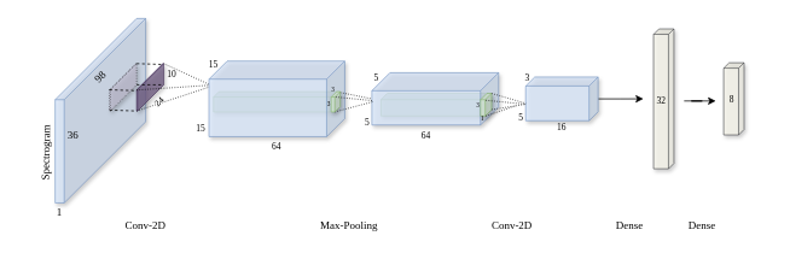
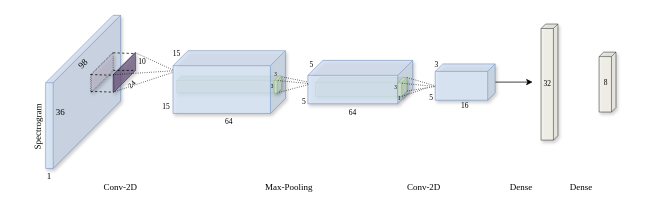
  <mxCell id="0" />
  <mxCell id="1" parent="0" />
  <mxCell id="2" value="" style="shape=cube;whiteSpace=wrap;html=1;boundedLbl=1;backgroundOutline=1;darkOpacity=0.05;darkOpacity2=0.1;rotation=0;fillColor=#d5e8d4;strokeColor=#82b366;opacity=75;shadow=1;flipH=1;size=7;fillStyle=auto;flipV=0;" vertex="1" parent="1"><mxGeometry x="420" y="103" width="122.25" height="25" as="geometry" /></mxCell>
  <mxCell id="3" value="" style="shape=cube;whiteSpace=wrap;html=1;boundedLbl=1;backgroundOutline=1;darkOpacity=0.05;darkOpacity2=0.1;rotation=0;fillColor=#dae8fc;strokeColor=#6c8ebf;opacity=75;shadow=1;flipH=1;size=20;" vertex="1" parent="1"><mxGeometry x="410" y="80.08" width="140" height="57.97" as="geometry" /></mxCell>
  <mxCell id="4" value="5" style="text;html=1;align=center;verticalAlign=middle;whiteSpace=wrap;rounded=0;opacity=50;fillColor=none;fontFamily=Times New Roman;rotation=0;fontSize=10;" vertex="1" parent="1"><mxGeometry x="380" y="123.59" width="50" height="22.81" as="geometry" /></mxCell>
  <mxCell id="5" value="" style="endArrow=none;html=1;rounded=0;strokeWidth=1;endSize=27;startSize=6;dashed=1;dashPattern=1 2;" edge="1" parent="1"><mxGeometry width="50" height="50" relative="1" as="geometry"><mxPoint x="180" y="70" as="sourcePoint" /><mxPoint x="230" y="93" as="targetPoint" /></mxGeometry></mxCell>
  <mxCell id="6" value="" style="shape=cube;whiteSpace=wrap;html=1;boundedLbl=1;backgroundOutline=1;darkOpacity=0.05;darkOpacity2=0.1;rotation=0;fillColor=#d5e8d4;strokeColor=#82b366;opacity=75;shadow=1;flipH=1;size=6;fillStyle=auto;" vertex="1" parent="1"><mxGeometry x="235" y="101.09" width="140" height="22.5" as="geometry" /></mxCell>
  <mxCell id="7" value="" style="shape=cube;whiteSpace=wrap;html=1;boundedLbl=1;backgroundOutline=1;darkOpacity=0.05;darkOpacity2=0.1;rotation=0;fillColor=#dae8fc;strokeColor=#6c8ebf;opacity=75;shadow=1;flipH=1;" vertex="1" parent="1"><mxGeometry x="230" y="67.19" width="150" height="83.75" as="geometry" /></mxCell>
  <mxCell id="8" value="" style="endArrow=none;html=1;rounded=1;exitX=1;exitY=0.66;exitDx=0;exitDy=0;exitPerimeter=0;targetPerimeterSpacing=10;curved=0;fillColor=#f5f5f5;gradientColor=#b3b3b3;strokeColor=#000000;dashed=1;dashPattern=1 2;" edge="1" parent="1"><mxGeometry width="50" height="50" relative="1" as="geometry"><mxPoint x="369" y="123.5" as="sourcePoint" /><mxPoint x="412" y="112" as="targetPoint" /></mxGeometry></mxCell>
  <mxCell id="9" value="" style="endArrow=none;html=1;rounded=1;exitX=1;exitY=0.66;exitDx=0;exitDy=0;exitPerimeter=0;targetPerimeterSpacing=10;curved=0;fillColor=#f5f5f5;gradientColor=#b3b3b3;strokeColor=#000000;dashed=1;dashPattern=1 2;" edge="1" parent="1"><mxGeometry width="50" height="50" relative="1" as="geometry"><mxPoint x="375" y="102" as="sourcePoint" /><mxPoint x="410" y="109" as="targetPoint" /></mxGeometry></mxCell>
  <mxCell id="10" value="" style="shape=cube;whiteSpace=wrap;html=1;boundedLbl=1;backgroundOutline=1;darkOpacity=0.05;darkOpacity2=0.1;rotation=0;opacity=75;shadow=1;size=90;flipH=1;fillColor=#dae8fc;strokeColor=#6c8ebf;" vertex="1" parent="1"><mxGeometry x="60" y="20" width="100" height="204.37" as="geometry" /></mxCell>
  <mxCell id="11" value="98" style="text;html=1;align=center;verticalAlign=middle;whiteSpace=wrap;rounded=0;opacity=50;fillColor=none;fontFamily=Times New Roman;rotation=-45;" vertex="1" parent="1"><mxGeometry x="80" y="70" width="60" height="30" as="geometry" /></mxCell>
  <mxCell id="12" value="36" style="text;html=1;align=center;verticalAlign=middle;whiteSpace=wrap;rounded=0;opacity=50;fillColor=none;fontFamily=Times New Roman;rotation=0;" vertex="1" parent="1"><mxGeometry x="50" y="135" width="60" height="30" as="geometry" /></mxCell>
  <mxCell id="13" value="" style="shape=cube;whiteSpace=wrap;html=1;boundedLbl=1;backgroundOutline=1;darkOpacity=0.05;darkOpacity2=0.1;rotation=0;fillColor=#76608a;strokeColor=#432D57;opacity=75;shadow=1;flipH=1;size=29;fontColor=#ffffff;" vertex="1" parent="1"><mxGeometry x="150" y="70" width="30" height="52.5" as="geometry" /></mxCell>
  <mxCell id="14" value="" style="endArrow=none;html=1;rounded=1;exitX=1;exitY=0.66;exitDx=0;exitDy=0;exitPerimeter=0;targetPerimeterSpacing=10;curved=0;fillColor=#f5f5f5;gradientColor=#b3b3b3;strokeColor=#000000;dashed=1;dashPattern=1 2;" edge="1" parent="1"><mxGeometry width="50" height="50" relative="1" as="geometry"><mxPoint x="150" y="99.28" as="sourcePoint" /><mxPoint x="230" y="94" as="targetPoint" /></mxGeometry></mxCell>
  <mxCell id="15" value="" style="shape=cube;whiteSpace=wrap;html=1;boundedLbl=1;backgroundOutline=1;darkOpacity=0.05;darkOpacity2=0.1;rotation=0;fillColor=#d0cee2;strokeColor=default;opacity=75;shadow=1;flipH=1;size=29;dashed=1;dashPattern=1 2;" vertex="1" parent="1"><mxGeometry x="120" y="70" width="30" height="52.5" as="geometry" /></mxCell>
  <mxCell id="16" value="" style="endArrow=none;dashed=1;html=1;rounded=0;exitX=0;exitY=0;exitDx=30;exitDy=29;exitPerimeter=0;" edge="1" parent="1" source="15"><mxGeometry width="50" height="50" relative="1" as="geometry"><mxPoint x="130" y="100" as="sourcePoint" /><mxPoint x="150" y="100" as="targetPoint" /></mxGeometry></mxCell>
  <mxCell id="17" value="" style="endArrow=none;dashed=1;html=1;rounded=0;exitX=0;exitY=0;exitDx=30;exitDy=29;exitPerimeter=0;" edge="1" parent="1"><mxGeometry width="50" height="50" relative="1" as="geometry"><mxPoint x="120" y="121.5" as="sourcePoint" /><mxPoint x="150" y="122.5" as="targetPoint" /></mxGeometry></mxCell>
  <mxCell id="18" value="" style="endArrow=none;dashed=1;html=1;rounded=0;exitX=0;exitY=0;exitDx=30;exitDy=29;exitPerimeter=0;" edge="1" parent="1"><mxGeometry width="50" height="50" relative="1" as="geometry"><mxPoint x="150" y="70" as="sourcePoint" /><mxPoint x="180" y="71" as="targetPoint" /></mxGeometry></mxCell>
  <mxCell id="19" value="" style="endArrow=none;dashed=1;html=1;rounded=0;exitX=0;exitY=0;exitDx=0;exitDy=23.5;exitPerimeter=0;entryX=0;entryY=0;entryDx=0;entryDy=23.5;entryPerimeter=0;" edge="1" parent="1" source="15" target="13"><mxGeometry width="50" height="50" relative="1" as="geometry"><mxPoint x="150" y="95.75" as="sourcePoint" /><mxPoint x="180" y="96.75" as="targetPoint" /></mxGeometry></mxCell>
  <mxCell id="20" value="24" style="text;html=1;align=center;verticalAlign=middle;whiteSpace=wrap;rounded=0;opacity=50;fillColor=none;fontFamily=Times New Roman;rotation=-45;fontSize=10;" vertex="1" parent="1"><mxGeometry x="150" y="100.78" width="50" height="22.81" as="geometry" /></mxCell>
  <mxCell id="21" value="10" style="text;html=1;align=center;verticalAlign=middle;whiteSpace=wrap;rounded=0;opacity=50;fillColor=none;fontFamily=Times New Roman;rotation=0;fontSize=10;" vertex="1" parent="1"><mxGeometry x="164" y="70" width="50" height="22.81" as="geometry" /></mxCell>
  <mxCell id="22" value="Spectrogram" style="text;html=1;align=center;verticalAlign=middle;whiteSpace=wrap;rounded=0;opacity=50;fillColor=none;fontFamily=Times New Roman;rotation=-89;" vertex="1" parent="1"><mxGeometry x="20" y="153.75" width="60" height="30" as="geometry" /></mxCell>
  <mxCell id="23" value="1" style="text;html=1;align=center;verticalAlign=middle;whiteSpace=wrap;rounded=0;opacity=50;fillColor=none;fontFamily=Times New Roman;rotation=0;" vertex="1" parent="1"><mxGeometry x="35" y="220" width="60" height="30" as="geometry" /></mxCell>
  <mxCell id="24" value="Max-Pooling" style="text;html=1;align=center;verticalAlign=middle;whiteSpace=wrap;rounded=0;opacity=50;fillColor=none;fontFamily=Times New Roman;rotation=0;" vertex="1" parent="1"><mxGeometry x="350" y="234.38" width="70" height="30" as="geometry" /></mxCell>
  <mxCell id="25" value="" style="shape=cube;whiteSpace=wrap;html=1;boundedLbl=1;backgroundOutline=1;darkOpacity=0.05;darkOpacity2=0.1;rotation=-90;opacity=75;shadow=1;flipH=1;size=6;fillStyle=auto;flipV=1;fillColor=#f9f7ed;strokeColor=#36393d;" vertex="1" parent="1"><mxGeometry x="770" y="97.81" width="80" height="22.5" as="geometry" /></mxCell>
  <mxCell id="26" value="15" style="text;html=1;align=center;verticalAlign=middle;whiteSpace=wrap;rounded=0;opacity=50;fillColor=none;fontFamily=Times New Roman;rotation=0;fontSize=10;" vertex="1" parent="1"><mxGeometry x="196" y="130.94" width="50" height="22.81" as="geometry" /></mxCell>
  <mxCell id="27" value="15" style="text;html=1;align=center;verticalAlign=middle;whiteSpace=wrap;rounded=0;opacity=50;fillColor=none;fontFamily=Times New Roman;rotation=0;fontSize=10;" vertex="1" parent="1"><mxGeometry x="210" y="60" width="50" height="22.81" as="geometry" /></mxCell>
  <mxCell id="28" value="64" style="text;html=1;align=center;verticalAlign=middle;whiteSpace=wrap;rounded=0;opacity=50;fillColor=none;fontFamily=Times New Roman;rotation=0;fontSize=10;" vertex="1" parent="1"><mxGeometry x="445" y="138.59" width="50" height="22.81" as="geometry" /></mxCell>
  <mxCell id="29" value="" style="endArrow=none;html=1;rounded=1;exitX=1;exitY=0.66;exitDx=0;exitDy=0;exitPerimeter=0;targetPerimeterSpacing=10;curved=0;fillColor=#f5f5f5;gradientColor=#b3b3b3;strokeColor=#000000;dashed=1;dashPattern=1 2;" edge="1" parent="1"><mxGeometry width="50" height="50" relative="1" as="geometry"><mxPoint x="150" y="122.5" as="sourcePoint" /><mxPoint x="230" y="96" as="targetPoint" /></mxGeometry></mxCell>
  <mxCell id="30" value="" style="shape=cube;whiteSpace=wrap;html=1;boundedLbl=1;backgroundOutline=1;darkOpacity=0.05;darkOpacity2=0.1;rotation=0;fillColor=#d5e8d4;strokeColor=#82b366;opacity=75;shadow=1;flipH=1;size=6;fillStyle=auto;" vertex="1" parent="1"><mxGeometry x="365" y="101.09" width="10" height="22.5" as="geometry" /></mxCell>
  <mxCell id="31" value="" style="endArrow=none;html=1;rounded=1;exitX=1;exitY=0.66;exitDx=0;exitDy=0;exitPerimeter=0;targetPerimeterSpacing=10;curved=0;fillColor=#f5f5f5;gradientColor=#b3b3b3;strokeColor=#000000;dashed=1;dashPattern=1 2;" edge="1" parent="1"><mxGeometry width="50" height="50" relative="1" as="geometry"><mxPoint x="370" y="107" as="sourcePoint" /><mxPoint x="410" y="111" as="targetPoint" /></mxGeometry></mxCell>
  <mxCell id="32" value="5" style="text;html=1;align=center;verticalAlign=middle;whiteSpace=wrap;rounded=0;opacity=50;fillColor=none;fontFamily=Times New Roman;rotation=0;fontSize=10;" vertex="1" parent="1"><mxGeometry x="390" y="73.59" width="50" height="22.81" as="geometry" /></mxCell>
  <mxCell id="33" value="64" style="text;html=1;align=center;verticalAlign=middle;whiteSpace=wrap;rounded=0;opacity=50;fillColor=none;fontFamily=Times New Roman;rotation=0;fontSize=10;" vertex="1" parent="1"><mxGeometry x="280" y="150.94" width="50" height="22.81" as="geometry" /></mxCell>
  <mxCell id="34" value="" style="shape=cube;whiteSpace=wrap;html=1;boundedLbl=1;backgroundOutline=1;darkOpacity=0.05;darkOpacity2=0.1;rotation=0;fillColor=#d5e8d4;strokeColor=#82b366;opacity=75;shadow=1;flipH=1;size=7;fillStyle=auto;flipV=0;" vertex="1" parent="1"><mxGeometry x="530" y="103" width="12.25" height="25" as="geometry" /></mxCell>
  <mxCell id="35" value="3" style="text;html=1;align=center;verticalAlign=middle;whiteSpace=wrap;rounded=0;opacity=50;fillColor=none;fontFamily=Times New Roman;rotation=0;fontSize=7;" vertex="1" parent="1"><mxGeometry x="365" y="92.81" width="5" height="13" as="geometry" /></mxCell>
  <mxCell id="36" value="3" style="text;html=1;align=center;verticalAlign=middle;whiteSpace=wrap;rounded=0;opacity=50;fillColor=none;fontFamily=Times New Roman;rotation=0;fontSize=7;" vertex="1" parent="1"><mxGeometry x="360" y="109" width="5" height="13" as="geometry" /></mxCell>
  <mxCell id="37" value="1" style="text;html=1;align=center;verticalAlign=middle;whiteSpace=wrap;rounded=0;opacity=50;fillColor=none;fontFamily=Times New Roman;rotation=0;fontSize=7;" vertex="1" parent="1"><mxGeometry x="530" y="125.59" width="5" height="13" as="geometry" /></mxCell>
  <mxCell id="38" value="3" style="text;html=1;align=center;verticalAlign=middle;whiteSpace=wrap;rounded=0;opacity=50;fillColor=none;fontFamily=Times New Roman;rotation=0;fontSize=7;" vertex="1" parent="1"><mxGeometry x="525" y="110.59" width="5" height="13" as="geometry" /></mxCell>
  <mxCell id="39" value="Conv-2D" style="text;html=1;align=center;verticalAlign=middle;whiteSpace=wrap;rounded=0;opacity=50;fillColor=none;fontFamily=Times New Roman;rotation=0;" vertex="1" parent="1"><mxGeometry x="130" y="234.38" width="60" height="30" as="geometry" /></mxCell>
  <mxCell id="40" style="edgeStyle=orthogonalEdgeStyle;rounded=0;orthogonalLoop=1;jettySize=auto;html=1;" edge="1" parent="1" source="41"><mxGeometry relative="1" as="geometry"><mxPoint x="710" y="109.06" as="targetPoint" /></mxGeometry></mxCell>
  <mxCell id="41" value="" style="shape=cube;whiteSpace=wrap;html=1;boundedLbl=1;backgroundOutline=1;darkOpacity=0.05;darkOpacity2=0.1;rotation=0;fillColor=#dae8fc;strokeColor=#6c8ebf;opacity=75;shadow=1;flipH=1;size=10;" vertex="1" parent="1"><mxGeometry x="580" y="84.81" width="80" height="48.5" as="geometry" /></mxCell>
  <mxCell id="42" value="5" style="text;html=1;align=center;verticalAlign=middle;whiteSpace=wrap;rounded=0;opacity=50;fillColor=none;fontFamily=Times New Roman;rotation=0;fontSize=10;" vertex="1" parent="1"><mxGeometry x="550" y="118.68" width="50" height="22.81" as="geometry" /></mxCell>
  <mxCell id="43" value="3" style="text;html=1;align=center;verticalAlign=middle;whiteSpace=wrap;rounded=0;opacity=50;fillColor=none;fontFamily=Times New Roman;rotation=0;fontSize=10;" vertex="1" parent="1"><mxGeometry x="557" y="73.59" width="50" height="22.81" as="geometry" /></mxCell>
  <mxCell id="44" value="" style="endArrow=none;html=1;rounded=1;exitX=1;exitY=0.66;exitDx=0;exitDy=0;exitPerimeter=0;targetPerimeterSpacing=10;curved=0;fillColor=#f5f5f5;gradientColor=#b3b3b3;strokeColor=#000000;dashed=1;dashPattern=1 2;" edge="1" parent="1"><mxGeometry width="50" height="50" relative="1" as="geometry"><mxPoint x="536" y="110.68" as="sourcePoint" /><mxPoint x="580" y="115" as="targetPoint" /></mxGeometry></mxCell>
  <mxCell id="45" value="" style="endArrow=none;html=1;rounded=1;exitX=1;exitY=0.66;exitDx=0;exitDy=0;exitPerimeter=0;targetPerimeterSpacing=10;curved=0;fillColor=#f5f5f5;gradientColor=#b3b3b3;strokeColor=#000000;dashed=1;dashPattern=1 2;entryX=0.391;entryY=-0.094;entryDx=0;entryDy=0;entryPerimeter=0;" edge="1" parent="1" target="42"><mxGeometry width="50" height="50" relative="1" as="geometry"><mxPoint x="536" y="128" as="sourcePoint" /><mxPoint x="580" y="131.32" as="targetPoint" /></mxGeometry></mxCell>
  <mxCell id="46" value="" style="endArrow=none;html=1;rounded=1;exitX=1;exitY=0.66;exitDx=0;exitDy=0;exitPerimeter=0;targetPerimeterSpacing=10;curved=0;fillColor=#f5f5f5;gradientColor=#b3b3b3;strokeColor=#000000;dashed=1;dashPattern=1 2;entryX=0;entryY=0;entryDx=80;entryDy=29.25;entryPerimeter=0;" edge="1" parent="1" target="41"><mxGeometry width="50" height="50" relative="1" as="geometry"><mxPoint x="542.25" y="103" as="sourcePoint" /><mxPoint x="586.25" y="92.81" as="targetPoint" /></mxGeometry></mxCell>
  <mxCell id="47" value="" style="endArrow=none;html=1;rounded=1;exitX=1;exitY=0.66;exitDx=0;exitDy=0;exitPerimeter=0;targetPerimeterSpacing=10;curved=0;fillColor=#f5f5f5;gradientColor=#b3b3b3;strokeColor=#000000;dashed=1;dashPattern=1 2;" edge="1" parent="1"><mxGeometry width="50" height="50" relative="1" as="geometry"><mxPoint x="542.25" y="121" as="sourcePoint" /><mxPoint x="580" y="115" as="targetPoint" /></mxGeometry></mxCell>
  <mxCell id="48" value="Conv-2D" style="text;html=1;align=center;verticalAlign=middle;whiteSpace=wrap;rounded=0;opacity=50;fillColor=none;fontFamily=Times New Roman;rotation=0;" vertex="1" parent="1"><mxGeometry x="530" y="234.38" width="70" height="30" as="geometry" /></mxCell>
  <mxCell id="49" value="16" style="text;html=1;align=center;verticalAlign=middle;whiteSpace=wrap;rounded=0;opacity=50;fillColor=none;fontFamily=Times New Roman;rotation=0;fontSize=10;" vertex="1" parent="1"><mxGeometry x="595" y="128.13" width="50" height="22.81" as="geometry" /></mxCell>
  <mxCell id="50" value="" style="shape=cube;whiteSpace=wrap;html=1;boundedLbl=1;backgroundOutline=1;darkOpacity=0.05;darkOpacity2=0.1;rotation=-90;opacity=75;shadow=1;flipH=1;size=6;fillStyle=auto;flipV=1;fillColor=#f9f7ed;strokeColor=#36393d;" vertex="1" parent="1"><mxGeometry x="655" y="97.81" width="155" height="22.5" as="geometry" /></mxCell>
  <mxCell id="51" value="32" style="text;html=1;align=center;verticalAlign=middle;whiteSpace=wrap;rounded=0;opacity=50;fillColor=none;fontFamily=Times New Roman;rotation=0;fontSize=10;" vertex="1" parent="1"><mxGeometry x="705" y="100" width="50" height="22.81" as="geometry" /></mxCell>
  <mxCell id="52" value="8" style="text;html=1;align=center;verticalAlign=middle;whiteSpace=wrap;rounded=0;opacity=50;fillColor=none;fontFamily=Times New Roman;rotation=0;fontSize=10;" vertex="1" parent="1"><mxGeometry x="783" y="99" width="50" height="22.81" as="geometry" /></mxCell>
  <mxCell id="53" value="Dense" style="text;html=1;align=center;verticalAlign=middle;whiteSpace=wrap;rounded=0;opacity=50;fillColor=none;fontFamily=Times New Roman;rotation=0;" vertex="1" parent="1"><mxGeometry x="660" y="234.38" width="70" height="30" as="geometry" /></mxCell>
  <mxCell id="54" value="Dense" style="text;html=1;align=center;verticalAlign=middle;whiteSpace=wrap;rounded=0;opacity=50;fillColor=none;fontFamily=Times New Roman;rotation=0;" vertex="1" parent="1"><mxGeometry x="740" y="234.38" width="70" height="30" as="geometry" /></mxCell>
- <mxCell id="55" style="edgeStyle=orthogonalEdgeStyle;rounded=0;orthogonalLoop=1;jettySize=auto;html=1;entryX=0.14;entryY=0.544;entryDx=0;entryDy=0;entryPerimeter=0;" edge="1" parent="1" source="51" target="52"><mxGeometry relative="1" as="geometry" /></mxCell>
